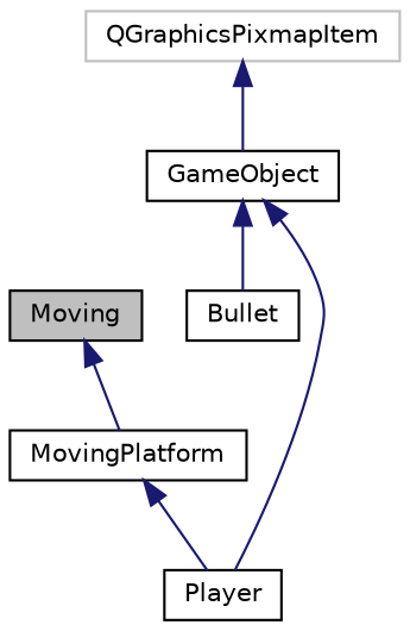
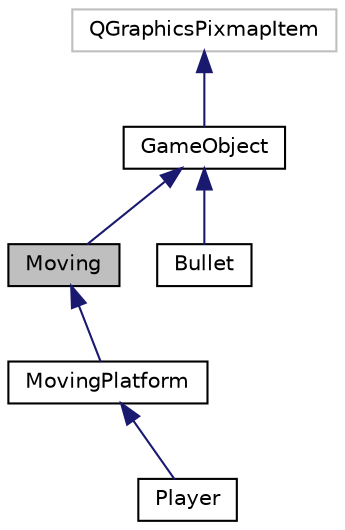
  digraph {
    node [color=black fillcolor=white fontname=Helvetica fontsize=10 shape=record style=filled]
    edge [color=midnightblue dir=back fontname=Helvetica fontsize=10 labelfontname=Helvetica labelfontsize=10 style=solid]
    n1 [fillcolor=grey75 fontcolor=black height=0.2 label=Moving width=0.4]
    n2 [height=0.2 label=MovingPlatform width=0.4]
    n3 [height=0.2 label=Bullet width=0.4]
    n4 [height=0.2 label=Player width=0.4]
    n5 [height=0.2 label=GameObject width=0.4]
    n6 [color=grey75 height=0.2 label=QGraphicsPixmapItem width=0.4]
    n1 -> n2
    n2 -> n4
-   n5 -> n4
+   n5 -> n1
    n5 -> n3
    n6 -> n5
  }
